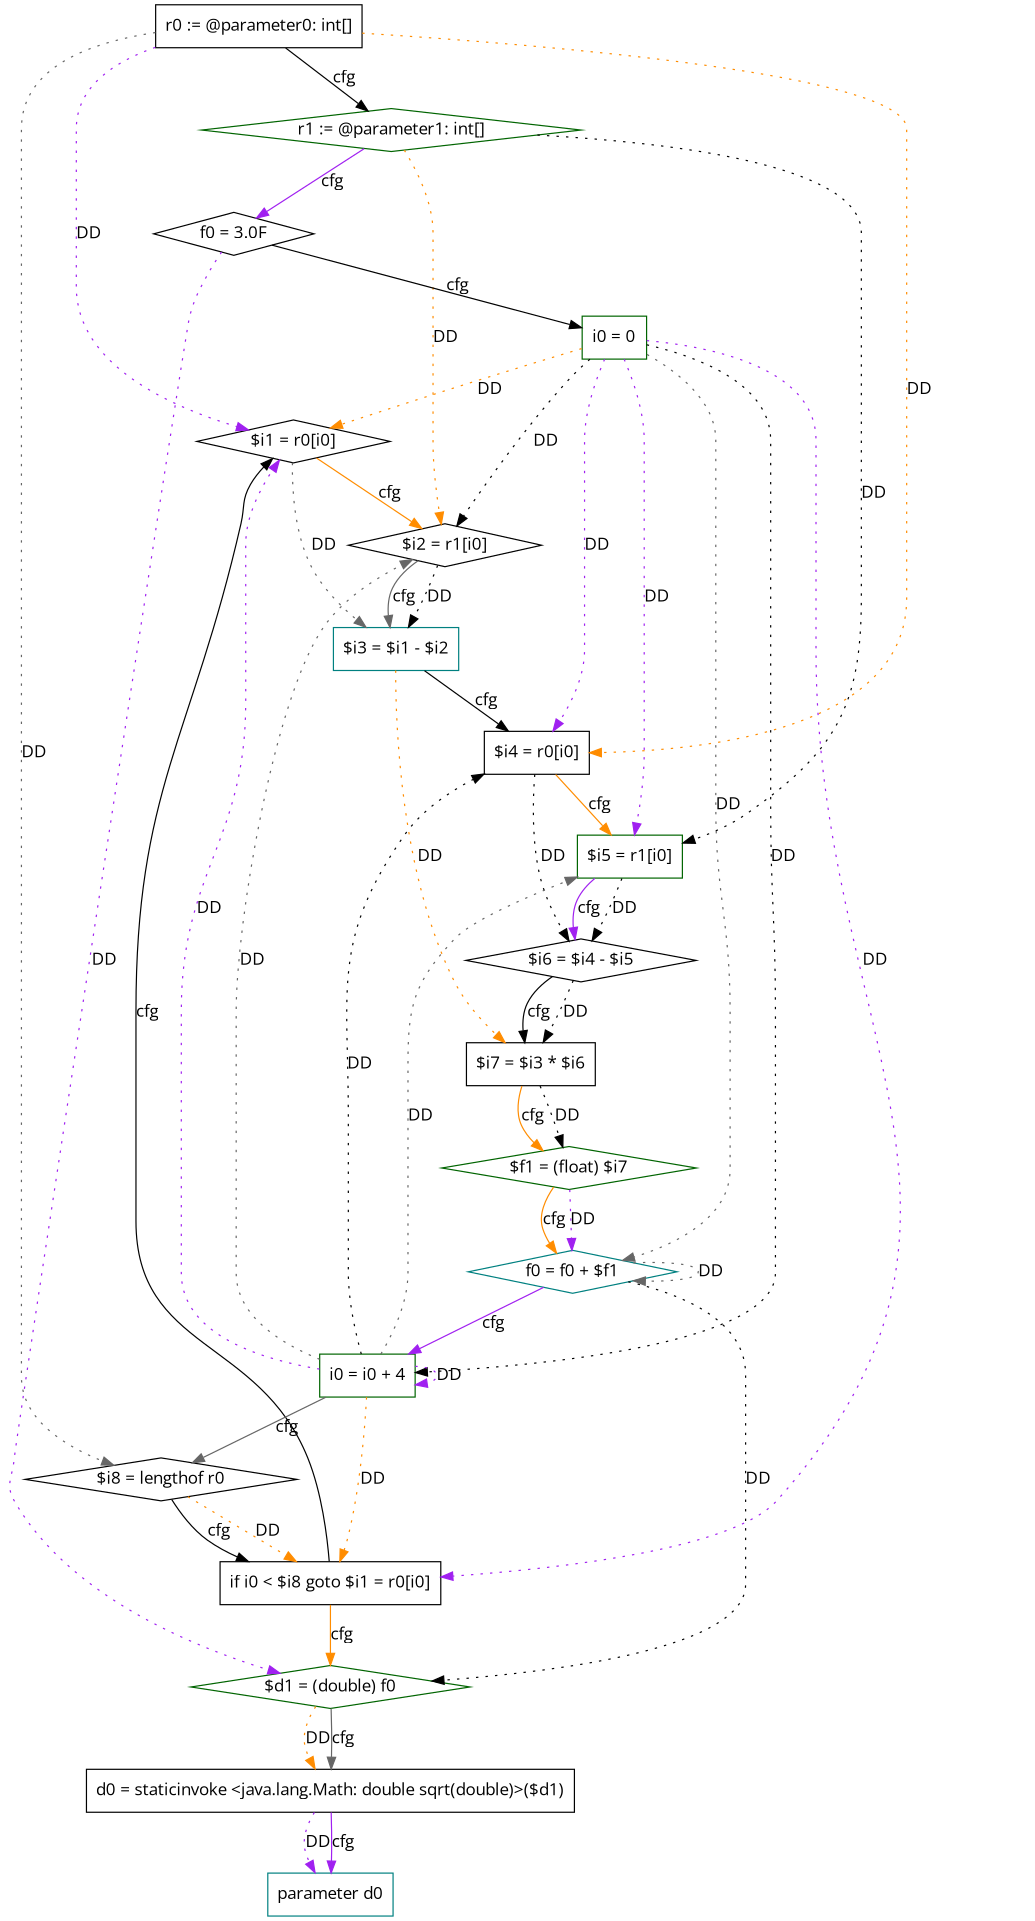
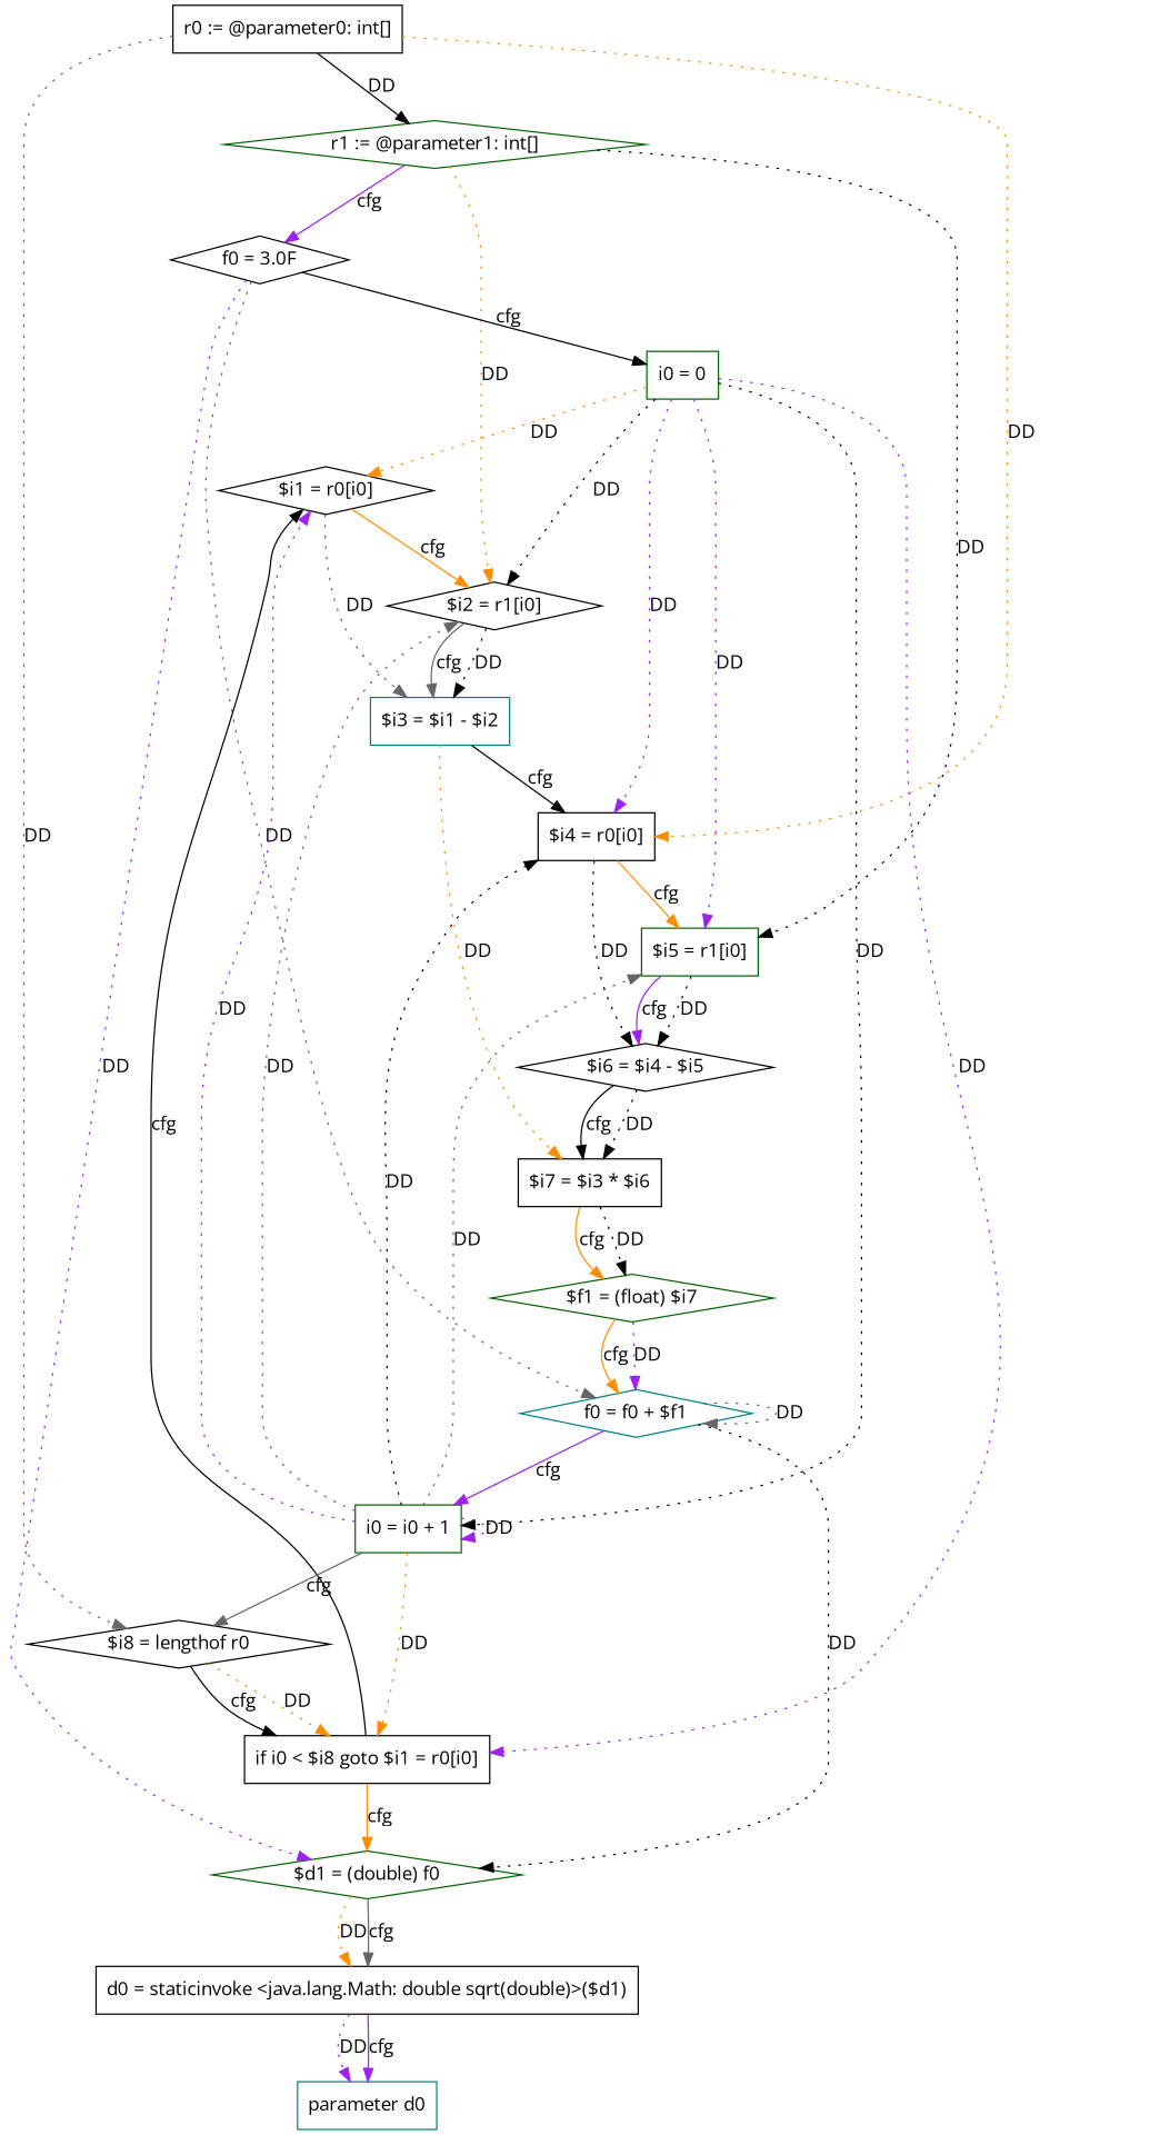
  digraph {
    fontname="Open Sans"
    node [color=black fontname="Open Sans" shape=box]
    edge [color=black fontname="Open Sans" style=dotted]
    n1 [label="r0 := @parameter0: int[]"]
    n2 [color=darkgreen label="r1 := @parameter1: int[]" shape=diamond]
    n3 [label="$i1 = r0[i0]" shape=diamond]
    n4 [label="$i4 = r0[i0]"]
    n5 [label="$i8 = lengthof r0" shape=diamond]
    n6 [label="f0 = 3.0F" shape=diamond]
    n7 [label="$i2 = r1[i0]" shape=diamond]
    n8 [color=darkgreen label="$i5 = r1[i0]"]
    n9 [color=teal label="$i3 = $i1 - $i2"]
    n10 [label="$i6 = $i4 - $i5" shape=diamond]
    n11 [label="if i0 < $i8 goto $i1 = r0[i0]"]
    n12 [color=darkgreen label="i0 = 0"]
    n13 [color=teal label="f0 = f0 + $f1" shape=diamond]
    n14 [color=darkgreen label="$d1 = (double) f0" shape=diamond]
-   n15 [color=darkgreen label="i0 = i0 + 4"]
+   n15 [color=darkgreen label="i0 = i0 + 1"]
    n16 [label="d0 = staticinvoke <java.lang.Math: double sqrt(double)>($d1)"]
    n17 [label="$i7 = $i3 * $i6"]
    n18 [color=darkgreen label="$f1 = (float) $i7" shape=diamond]
    n19 [color=teal label="parameter d0"]
-   n1 -> n2 [label=cfg style=""]
-   n1 -> n3 [color=purple label=DD]
+   n1 -> n2 [label=DD style=""]
    n1 -> n4 [color=darkorange label=DD]
    n1 -> n5 [color=gray40 label=DD]
    n2 -> n6 [color=purple label=cfg style=""]
    n2 -> n7 [color=darkorange label=DD]
    n2 -> n8 [label=DD]
    n3 -> n7 [color=darkorange label=cfg style=""]
    n3 -> n9 [color=gray40 label=DD]
    n4 -> n8 [color=darkorange label=cfg style=""]
    n4 -> n10 [label=DD]
    n5 -> n11 [color=darkorange label=DD]
    n5 -> n11 [label=cfg style=""]
    n6 -> n12 [label=cfg style=""]
-   n12 -> n13 [color=gray40 label=DD]
+   n6 -> n13 [color=gray40 label=DD]
    n6 -> n14 [color=purple label=DD]
    n7 -> n9 [label=DD]
    n7 -> n9 [color=gray40 label=cfg style=""]
    n8 -> n10 [label=DD]
    n8 -> n10 [color=purple label=cfg style=""]
    n9 -> n4 [label=cfg style=""]
    n9 -> n17 [color=darkorange label=DD]
    n10 -> n17 [label=DD]
    n10 -> n17 [label=cfg style=""]
    n11 -> n3 [label=cfg style=""]
    n11 -> n14 [color=darkorange label=cfg style=""]
    n12 -> n3 [color=darkorange label=DD]
    n12 -> n4 [color=purple label=DD]
    n12 -> n7 [label=DD]
    n12 -> n8 [color=purple label=DD]
    n12 -> n11 [color=purple label=DD]
    n12 -> n15 [label=DD]
    n13 -> n13 [color=gray40 label=DD]
    n13 -> n14 [label=DD]
    n13 -> n15 [color=purple label=cfg style=""]
    n14 -> n16 [color=darkorange label=DD]
    n14 -> n16 [color=gray40 label=cfg style=""]
    n15 -> n3 [color=purple label=DD]
    n15 -> n4 [label=DD]
    n15 -> n5 [color=gray40 label=cfg style=""]
    n15 -> n7 [color=gray40 label=DD]
    n15 -> n8 [color=gray40 label=DD]
    n15 -> n11 [color=darkorange label=DD]
    n15 -> n15 [color=purple label=DD]
    n16 -> n19 [color=purple label=DD]
    n16 -> n19 [color=purple label=cfg style=""]
    n17 -> n18 [label=DD]
    n17 -> n18 [color=darkorange label=cfg style=""]
    n18 -> n13 [color=purple label=DD]
    n18 -> n13 [color=darkorange label=cfg style=""]
  }
